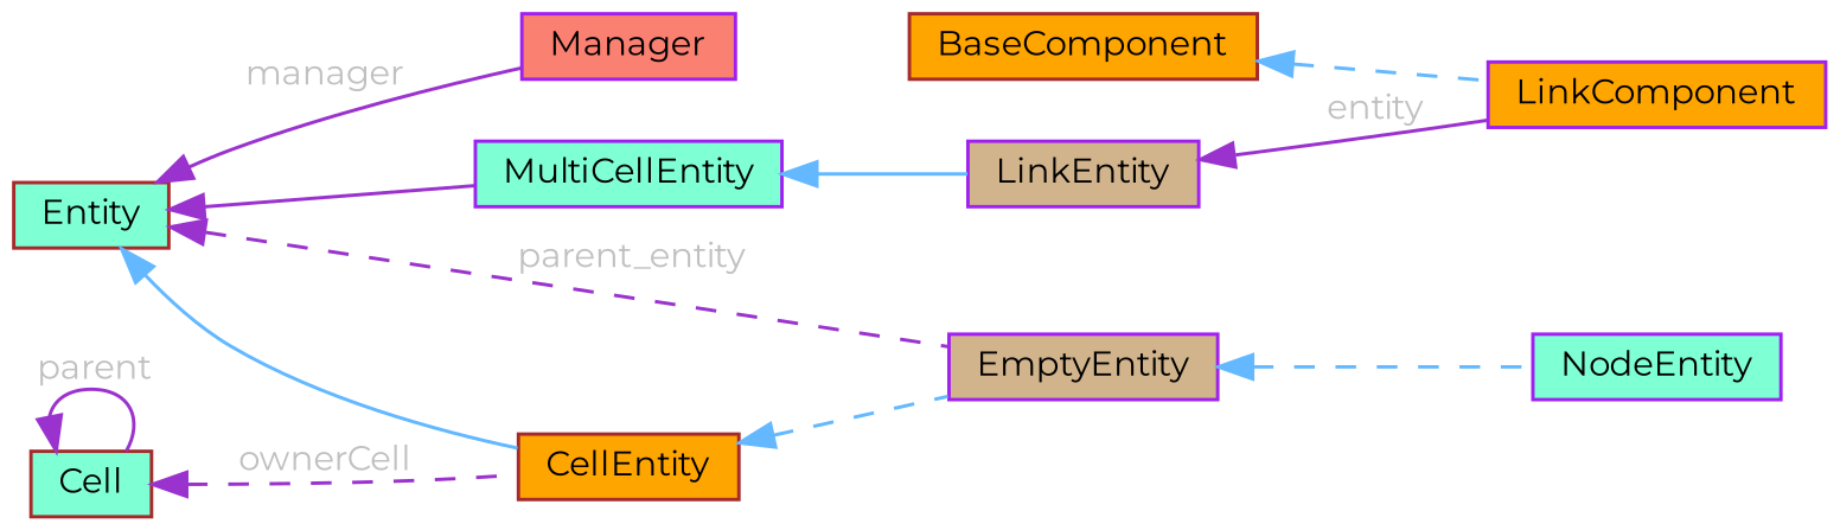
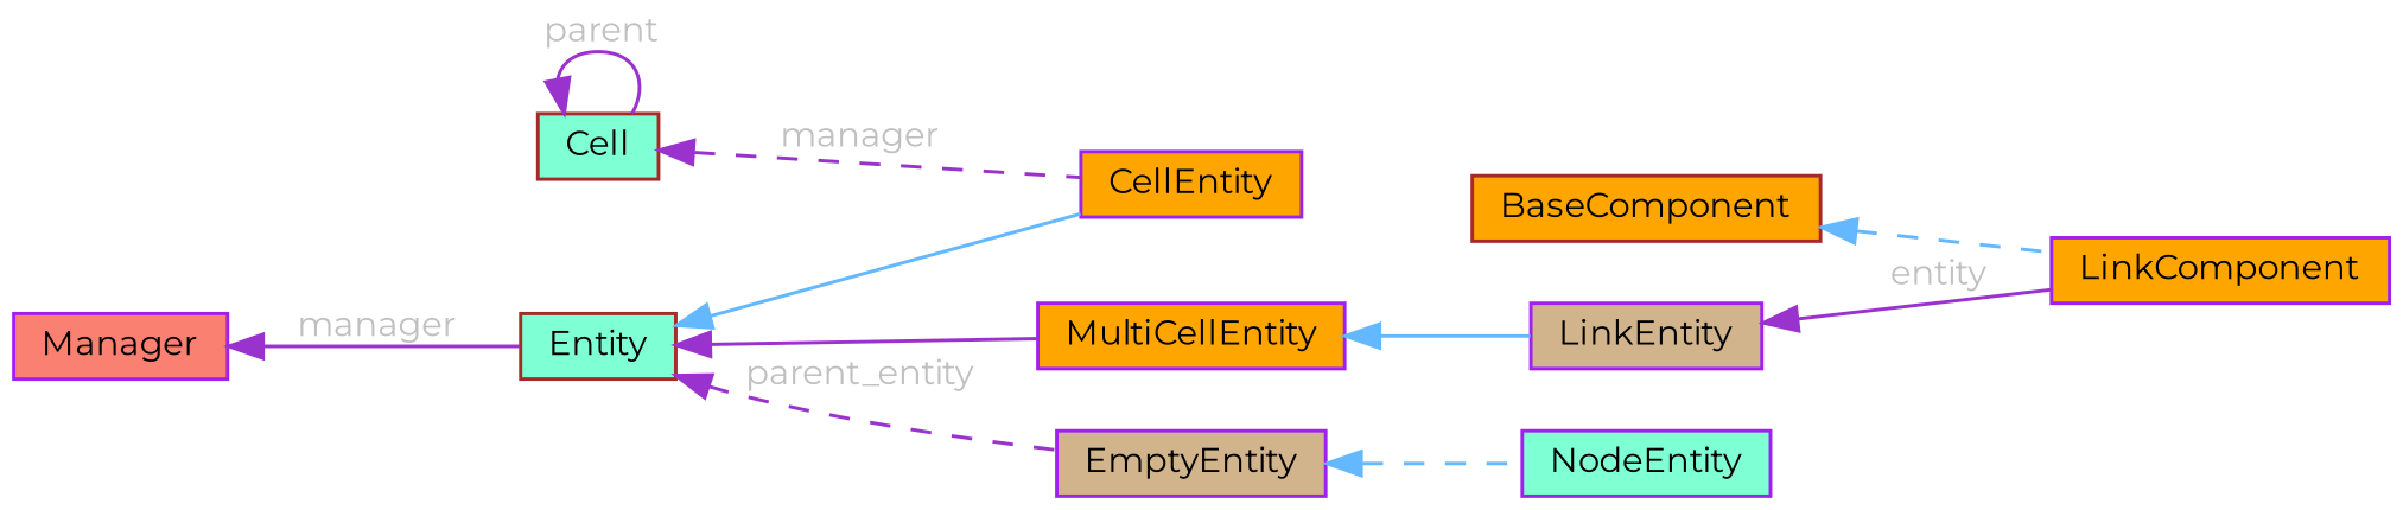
  digraph {
    fontname=Montserrat
    rankdir=LR
    node [color=purple fillcolor=aquamarine fontname=Montserrat fontsize=10 shape=box style=filled]
    edge [color=darkorchid3 dir=back fontname=Montserrat fontsize=10 labelfontname=Helvetica labelfontsize=10 style=solid]
    n1 [fillcolor=orange fontcolor=black height=0.2 label=LinkComponent width=0.4]
    n2 [color=brown fillcolor=orange height=0.2 label=BaseComponent width=0.4]
    n3 [fillcolor=tan height=0.2 label=LinkEntity width=0.4]
-   n4 [height=0.2 label=MultiCellEntity width=0.4]
+   n4 [fillcolor=orange height=0.2 label=MultiCellEntity width=0.4]
    n5 [color=brown height=0.2 label=Entity width=0.4]
    n6 [fillcolor=tan height=0.2 label=EmptyEntity width=0.4]
-   n7 [color=brown fillcolor=orange height=0.2 label=CellEntity width=0.4]
+   n7 [fillcolor=orange height=0.2 label=CellEntity width=0.4]
    n8 [height=0.2 label=NodeEntity width=0.4]
    n9 [fillcolor=salmon height=0.2 label=Manager width=0.4]
    n10 [color=brown height=0.2 label=Cell width=0.4]
    n2 -> n1 [color=steelblue1 style=dashed]
    n3 -> n1 [fontcolor=grey label=" entity"]
    n4 -> n3 [color=steelblue1]
    n5 -> n4
    n5 -> n6 [fontcolor=grey label=" parent_entity" style=dashed]
    n5 -> n7 [color=steelblue1]
    n6 -> n8 [color=steelblue1 style=dashed]
-   n7 -> n6 [color=steelblue1 style=dashed]
-   n5 -> n9 [fontcolor=grey label=" manager"]
-   n10 -> n7 [fontcolor=grey label=" ownerCell" style=dashed]
+   n9 -> n5 [fontcolor=grey label=" manager"]
+   n10 -> n7 [fontcolor=grey label=" manager" style=dashed]
    n10 -> n10 [fontcolor=grey label=" parent"]
  }
